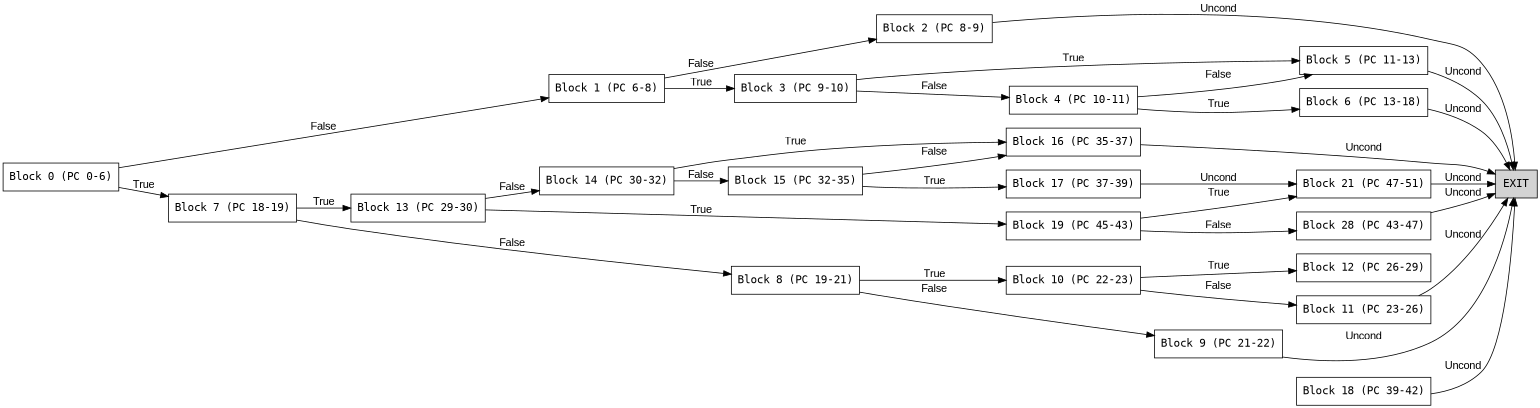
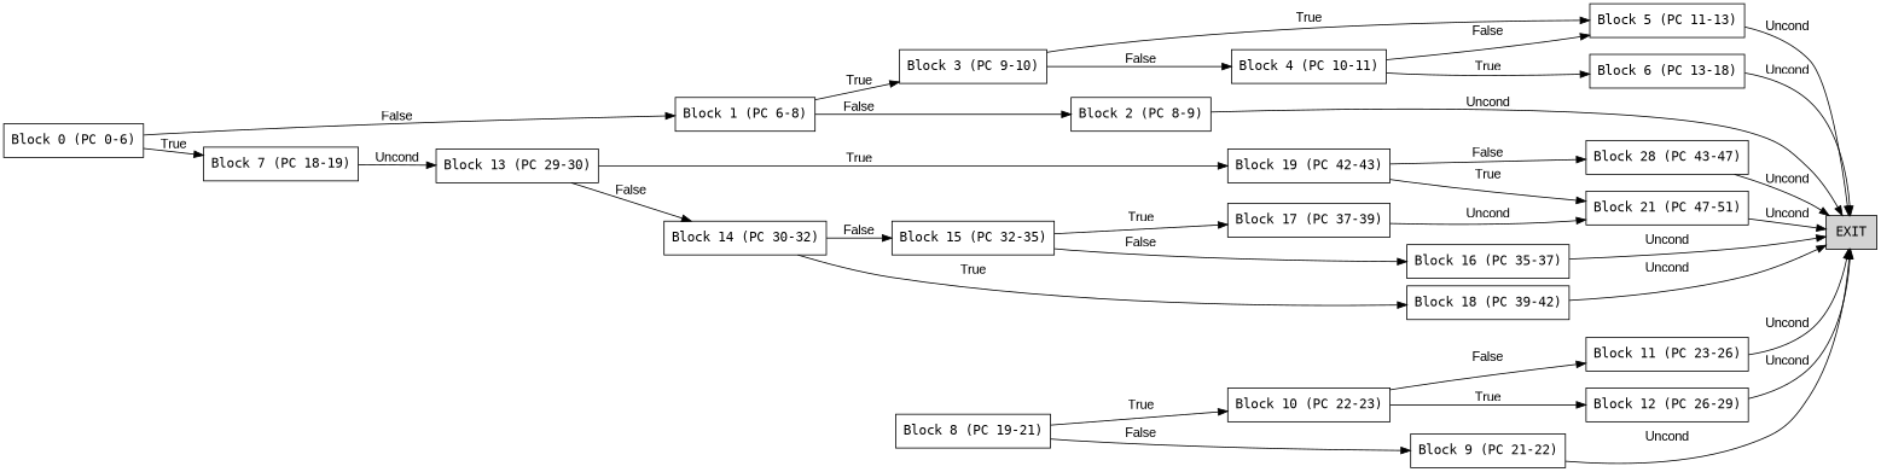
  digraph {
    rankdir=LR
    node [fontname=monospace shape=box]
    edge [fontname=Arial]
    n1 [label="Block 0 (PC 0-6)"]
    n2 [label="Block 1 (PC 6-8)"]
    n3 [label="Block 7 (PC 18-19)"]
    n4 [label="Block 2 (PC 8-9)"]
    n5 [label="Block 3 (PC 9-10)"]
    n6 [label="Block 8 (PC 19-21)"]
    n7 [label="Block 13 (PC 29-30)"]
    n8 [fillcolor=lightgray label=EXIT style=filled]
    n9 [label="Block 4 (PC 10-11)"]
    n10 [label="Block 5 (PC 11-13)"]
    n11 [label="Block 6 (PC 13-18)"]
    n12 [label="Block 9 (PC 21-22)"]
    n13 [label="Block 10 (PC 22-23)"]
    n14 [label="Block 14 (PC 30-32)"]
-   n15 [label="Block 19 (PC 45-43)"]
+   n15 [label="Block 19 (PC 42-43)"]
    n16 [label="Block 11 (PC 23-26)"]
    n17 [label="Block 12 (PC 26-29)"]
    n18 [label="Block 15 (PC 32-35)"]
    n19 [label="Block 18 (PC 39-42)"]
    n20 [label="Block 28 (PC 43-47)"]
    n21 [label="Block 21 (PC 47-51)"]
    n22 [label="Block 16 (PC 35-37)"]
    n23 [label="Block 17 (PC 37-39)"]
    n1 -> n2 [label=False]
    n1 -> n3 [label=True]
    n2 -> n4 [label=False]
    n2 -> n5 [label=True]
-   n3 -> n6 [label=False]
-   n3 -> n7 [label=True]
+   n3 -> n7 [label=Uncond]
    n4 -> n8 [label=Uncond]
    n5 -> n9 [label=False]
    n5 -> n10 [label=True]
    n6 -> n12 [label=False]
    n6 -> n13 [label=True]
    n7 -> n14 [label=False]
    n7 -> n15 [label=True]
    n9 -> n10 [label=False]
    n9 -> n11 [label=True]
    n10 -> n8 [label=Uncond]
    n11 -> n8 [label=Uncond]
    n12 -> n8 [label=Uncond]
    n13 -> n16 [label=False]
    n13 -> n17 [label=True]
    n14 -> n18 [label=False]
-   n14 -> n22 [label=True]
+   n14 -> n19 [label=True]
    n15 -> n20 [label=False]
    n15 -> n21 [label=True]
    n16 -> n8 [label=Uncond]
+   n17 -> n8 [label=Uncond]
    n18 -> n22 [label=False]
    n18 -> n23 [label=True]
    n19 -> n8 [label=Uncond]
    n20 -> n8 [label=Uncond]
    n21 -> n8 [label=Uncond]
    n22 -> n8 [label=Uncond]
    n23 -> n21 [label=Uncond]
  }
